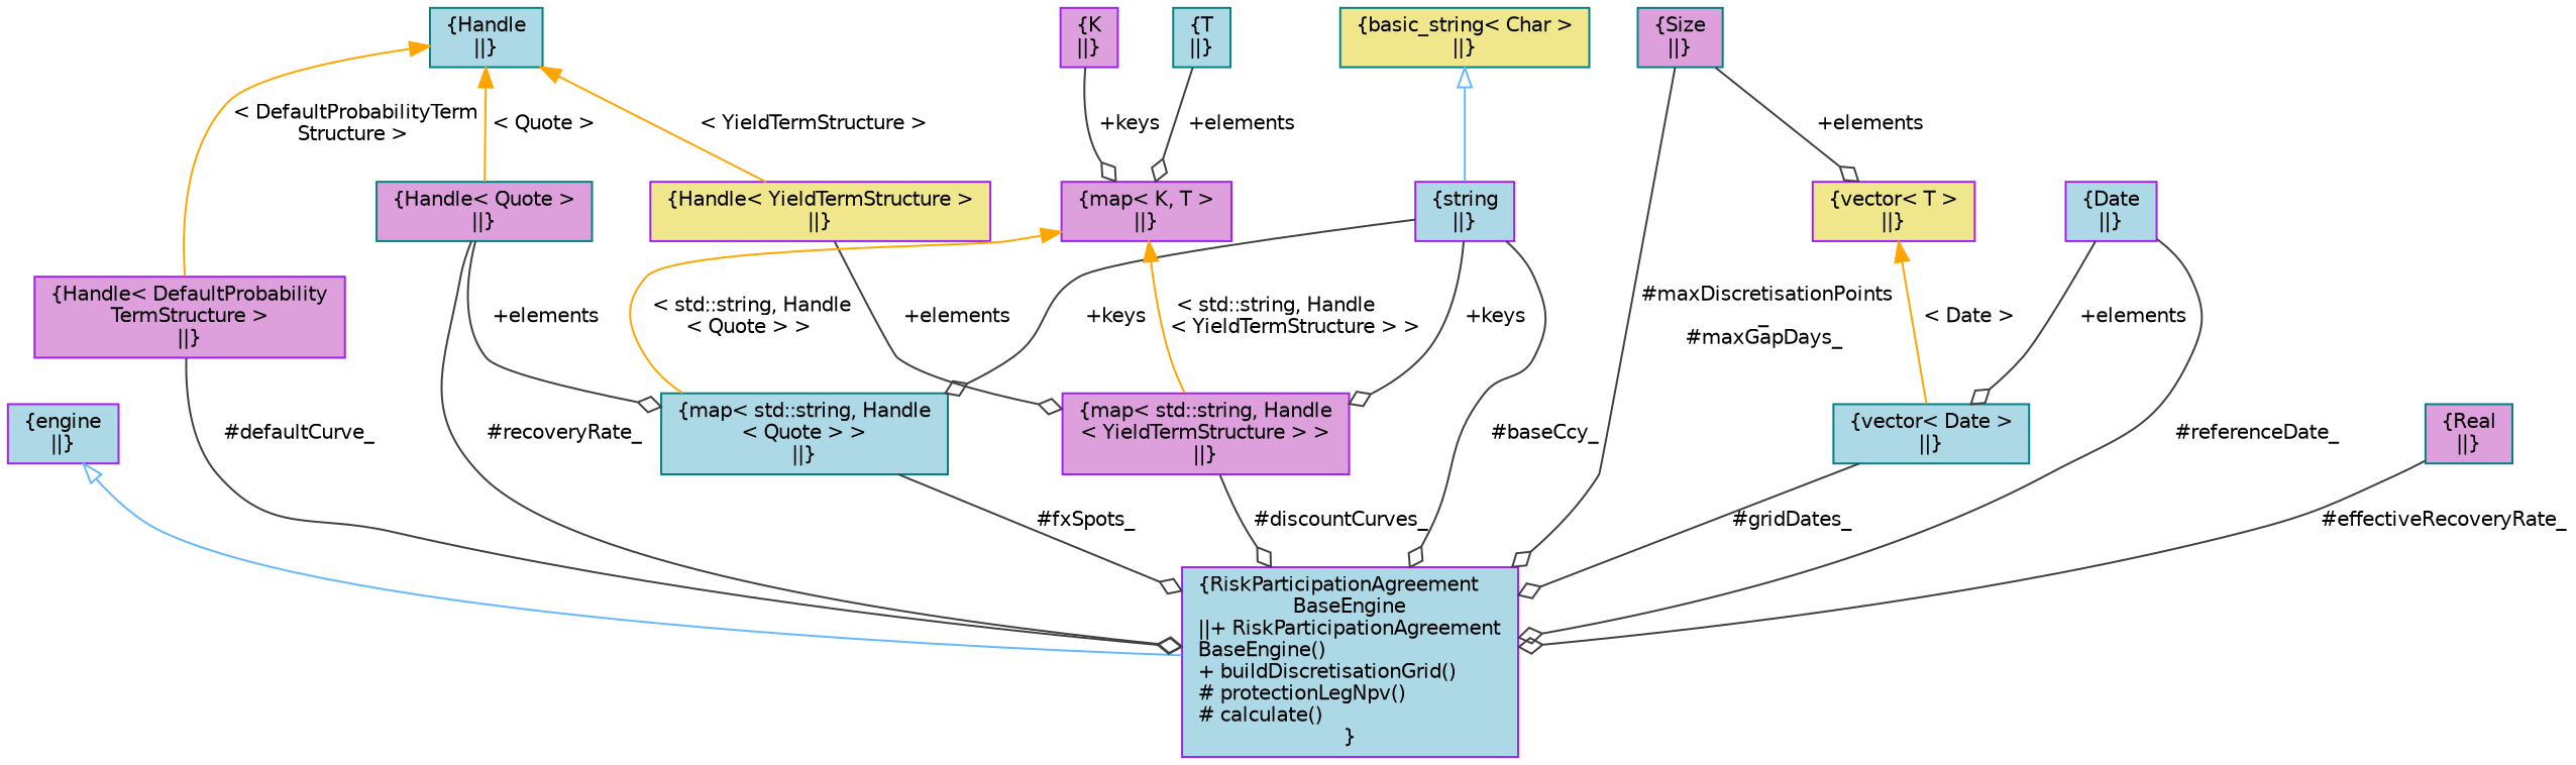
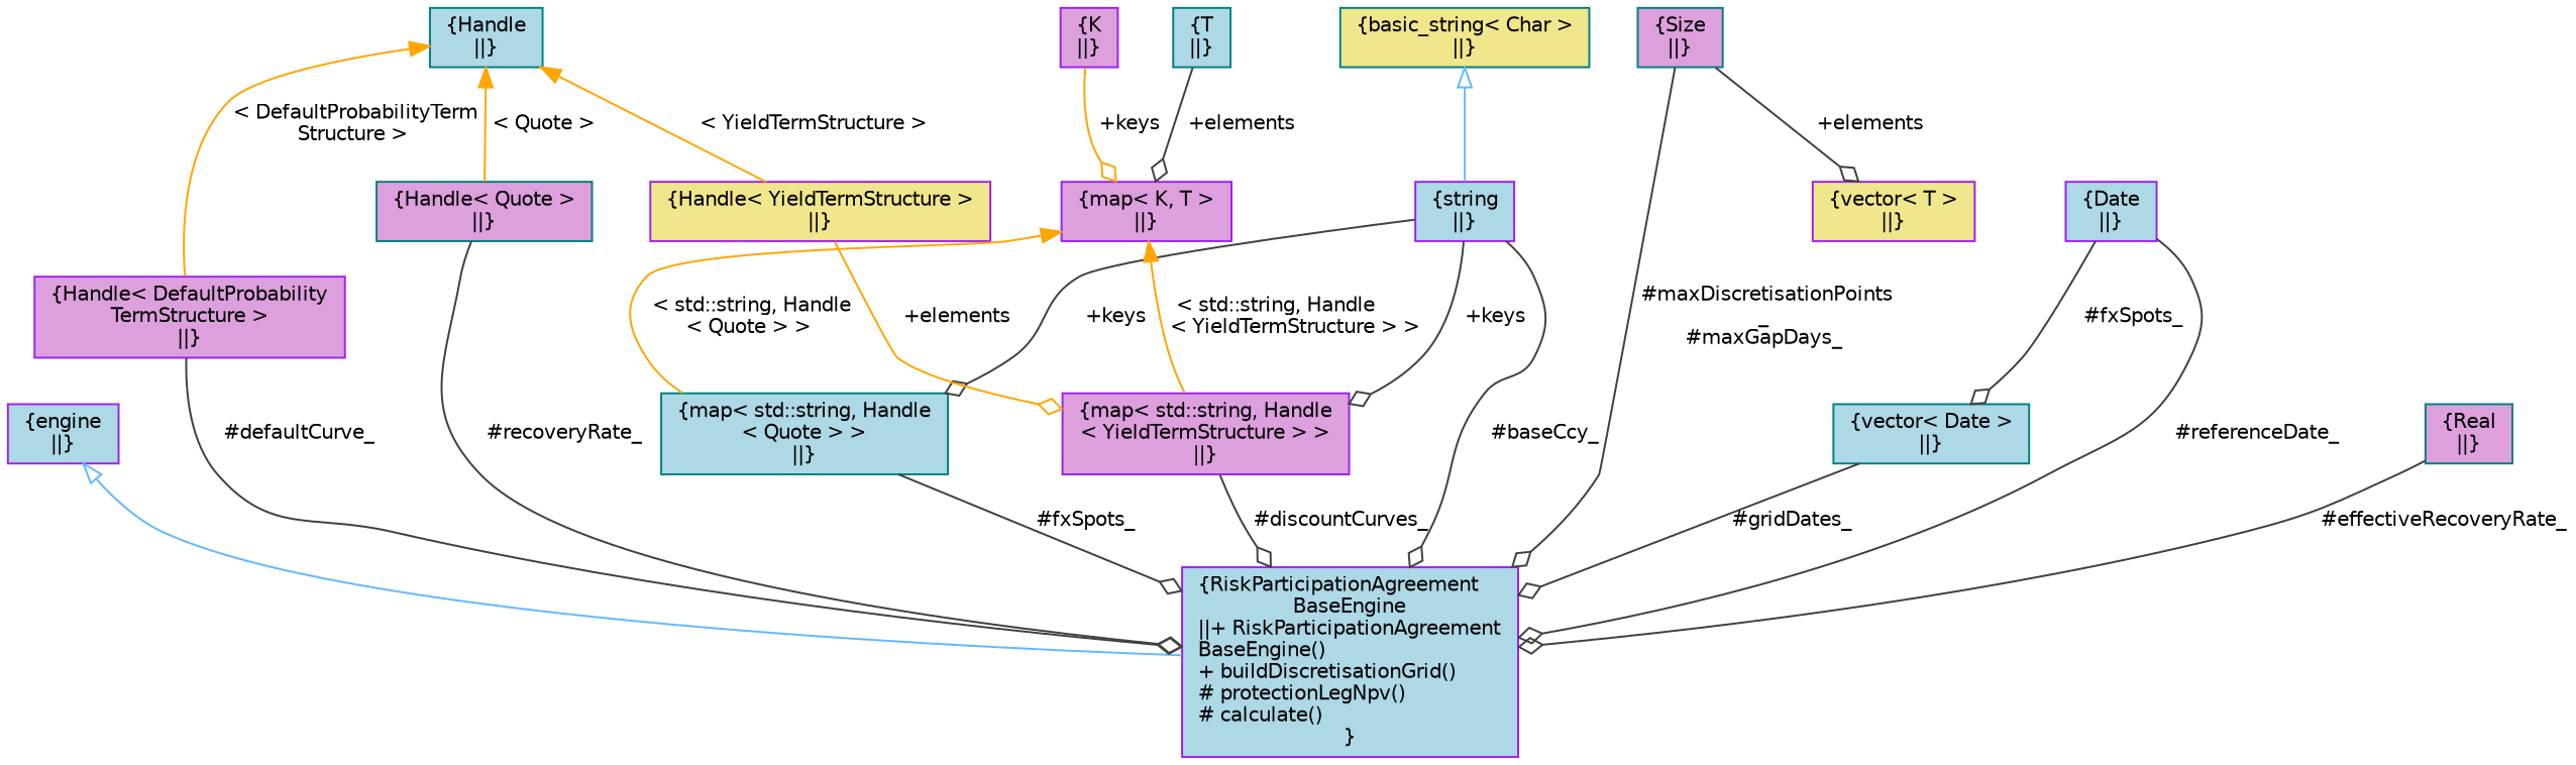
  digraph {
    node [color=purple fillcolor=lightblue fontname=Helvetica fontsize=10 shape=box style=filled]
    edge [color=grey25 fontname=Helvetica fontsize=10 labelfontname=Helvetica labelfontsize=10 style=solid arrowhead=odiamond]
    n1 [fontcolor=black height=0.2 label="{RiskParticipationAgreement\lBaseEngine\n||+ RiskParticipationAgreement\lBaseEngine()\l+ buildDiscretisationGrid()\l# protectionLegNpv()\l# calculate()\l}" width=0.4]
    n2 [height=0.2 label="{engine\n||}" width=0.4]
    n3 [height=0.2 label="{string\n||}" width=0.4]
    n4 [fillcolor=plum height=0.2 label="{map\< std::string, Handle\l\< YieldTermStructure \> \>\n||}" width=0.4]
    n5 [color=teal height=0.2 label="{map\< std::string, Handle\l\< Quote \> \>\n||}" width=0.4]
    n6 [color=teal fillcolor=khaki height=0.2 label="{basic_string\< Char \>\n||}" width=0.4]
    n7 [fillcolor=khaki height=0.2 label="{Handle\< YieldTermStructure \>\n||}" width=0.4]
    n8 [color=teal height=0.2 label="{Handle\n||}" width=0.4]
    n9 [color=teal fillcolor=plum height=0.2 label="{Handle\< Quote \>\n||}" width=0.4]
    n10 [fillcolor=plum height=0.2 label="{Handle\< DefaultProbability\lTermStructure \>\n||}" width=0.4]
    n11 [fillcolor=plum height=0.2 label="{map\< K, T \>\n||}" width=0.4]
    n12 [fillcolor=plum height=0.2 label="{K\n||}" width=0.4]
    n13 [color=teal height=0.2 label="{T\n||}" width=0.4]
    n14 [fillcolor=khaki height=0.2 label="{vector\< T \>\n||}" width=0.4]
    n15 [color=teal height=0.2 label="{vector\< Date \>\n||}" width=0.4]
    n16 [color=teal fillcolor=plum height=0.2 label="{Size\n||}" width=0.4]
    n17 [height=0.2 label="{Date\n||}" width=0.4]
    n18 [color=teal fillcolor=plum height=0.2 label="{Real\n||}" width=0.4]
    n2 -> n1 [arrowtail=onormal color=steelblue1 dir=back arrowhead=""]
    n3 -> n1 [label=" #baseCcy_"]
    n3 -> n4 [label=" +keys"]
    n3 -> n5 [label=" +keys"]
    n4 -> n1 [label=" #discountCurves_"]
    n5 -> n1 [label=" #fxSpots_"]
    n6 -> n3 [arrowtail=onormal color=steelblue1 dir=back arrowhead=""]
-   n7 -> n4 [label=" +elements"]
+   n7 -> n4 [color=orange label=" +elements"]
    n8 -> n7 [color=orange dir=back label=" \< YieldTermStructure \>" arrowhead=""]
    n8 -> n9 [color=orange dir=back label=" \< Quote \>" arrowhead=""]
    n8 -> n10 [color=orange dir=back label=" \< DefaultProbabilityTerm\lStructure \>" arrowhead=""]
    n9 -> n1 [label=" #recoveryRate_"]
-   n9 -> n5 [label=" +elements"]
    n10 -> n1 [label=" #defaultCurve_"]
    n11 -> n4 [color=orange dir=back label=" \< std::string, Handle\l\< YieldTermStructure \> \>" arrowhead=""]
    n11 -> n5 [color=orange dir=back label=" \< std::string, Handle\l\< Quote \> \>" arrowhead=""]
-   n12 -> n11 [label=" +keys"]
+   n12 -> n11 [color=orange label=" +keys"]
    n13 -> n11 [label=" +elements"]
-   n14 -> n15 [color=orange dir=back label=" \< Date \>" arrowhead=""]
    n15 -> n1 [label=" #gridDates_"]
    n16 -> n1 [label=" #maxDiscretisationPoints\l_\n#maxGapDays_"]
    n16 -> n14 [label=" +elements"]
    n17 -> n1 [label=" #referenceDate_"]
-   n17 -> n15 [label=" +elements"]
+   n17 -> n15 [label=" #fxSpots_"]
    n18 -> n1 [label=" #effectiveRecoveryRate_"]
  }
